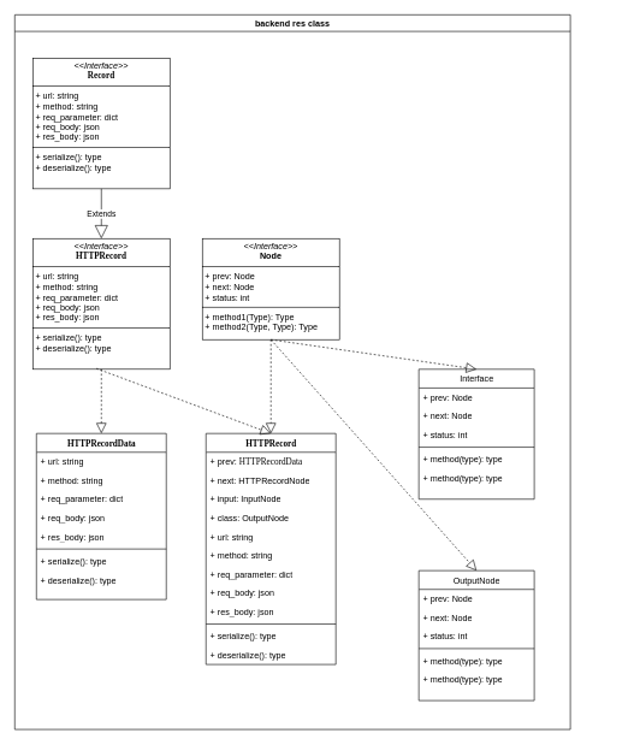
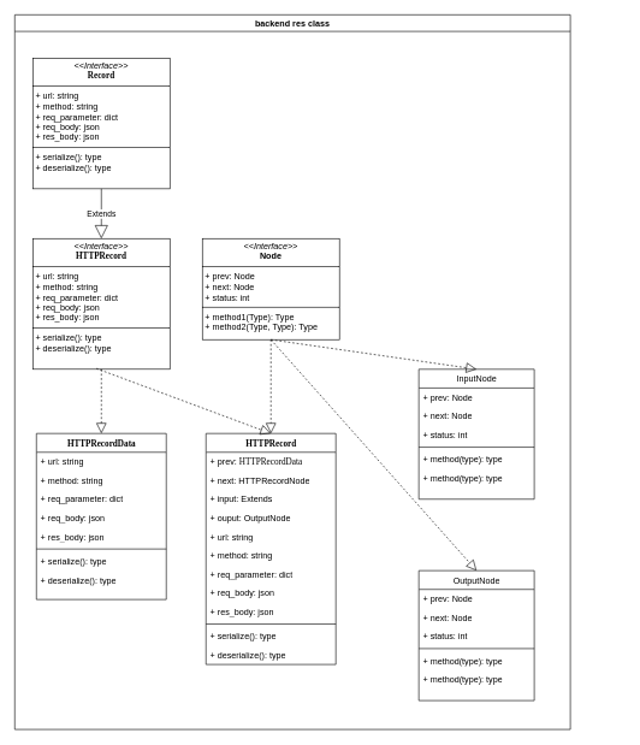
  <mxCell id="0" />
  <mxCell id="1" parent="0" />
  <mxCell id="2" style="edgeStyle=elbowEdgeStyle;html=1;labelBackgroundColor=none;startFill=0;startSize=8;endArrow=open;endFill=0;endSize=16;fontFamily=Verdana;fontSize=12;elbow=vertical;dashed=1;" parent="1" edge="1"><mxGeometry relative="1" as="geometry"><mxPoint x="865" y="155.233" as="targetPoint" /></mxGeometry></mxCell>
  <mxCell id="3" value="backend res class" style="swimlane;whiteSpace=wrap;html=1;" parent="1" vertex="1"><mxGeometry x="20" y="20" width="770" height="990" as="geometry"><mxRectangle x="50" y="50" width="140" height="30" as="alternateBounds" /></mxGeometry></mxCell>
  <mxCell id="4" value="&lt;p style=&quot;margin:0px;margin-top:4px;text-align:center;&quot;&gt;&lt;i&gt;&amp;lt;&amp;lt;Interface&amp;gt;&amp;gt;&lt;/i&gt;&lt;br&gt;&lt;span style=&quot;font-family: Verdana; font-weight: 700; text-wrap: nowrap;&quot;&gt;Record&lt;/span&gt;&lt;br&gt;&lt;/p&gt;&lt;hr size=&quot;1&quot; style=&quot;border-style:solid;&quot;&gt;&lt;p style=&quot;margin:0px;margin-left:4px;&quot;&gt;+ url: string&lt;br&gt;+ method: string&lt;br&gt;&lt;/p&gt;&lt;p style=&quot;margin:0px;margin-left:4px;&quot;&gt;+ req_parameter: dict&lt;br&gt;&lt;/p&gt;&lt;p style=&quot;margin:0px;margin-left:4px;&quot;&gt;+ req_body: json&lt;br&gt;&lt;/p&gt;&lt;p style=&quot;margin:0px;margin-left:4px;&quot;&gt;+ res_body: json&lt;br&gt;&lt;/p&gt;&lt;hr size=&quot;1&quot; style=&quot;border-style:solid;&quot;&gt;&lt;p style=&quot;margin:0px;margin-left:4px;&quot;&gt;+ serialize(): type&lt;br&gt;&lt;/p&gt;&lt;p style=&quot;margin:0px;margin-left:4px;&quot;&gt;+ deserialize(): type&lt;br&gt;&lt;/p&gt;" style="verticalAlign=top;align=left;overflow=fill;html=1;whiteSpace=wrap;" parent="3" vertex="1"><mxGeometry x="25" y="60" width="190" height="181" as="geometry" /></mxCell>
  <mxCell id="5" value="&lt;p style=&quot;margin:0px;margin-top:4px;text-align:center;&quot;&gt;&lt;i&gt;&amp;lt;&amp;lt;Interface&amp;gt;&amp;gt;&lt;/i&gt;&lt;br&gt;&lt;span style=&quot;font-family: Verdana; font-weight: 700; text-wrap: nowrap;&quot;&gt;HTTPRecord&lt;/span&gt;&lt;br&gt;&lt;/p&gt;&lt;hr size=&quot;1&quot; style=&quot;border-style:solid;&quot;&gt;&lt;p style=&quot;margin:0px;margin-left:4px;&quot;&gt;+ url: string&lt;br&gt;+ method: string&lt;br&gt;&lt;/p&gt;&lt;p style=&quot;margin:0px;margin-left:4px;&quot;&gt;+ req_parameter: dict&lt;br&gt;&lt;/p&gt;&lt;p style=&quot;margin:0px;margin-left:4px;&quot;&gt;+ req_body: json&lt;br&gt;&lt;/p&gt;&lt;p style=&quot;margin:0px;margin-left:4px;&quot;&gt;+ res_body: json&lt;br&gt;&lt;/p&gt;&lt;hr size=&quot;1&quot; style=&quot;border-style:solid;&quot;&gt;&lt;p style=&quot;margin:0px;margin-left:4px;&quot;&gt;+ serialize(): type&lt;br&gt;&lt;/p&gt;&lt;p style=&quot;margin:0px;margin-left:4px;&quot;&gt;+ deserialize(): type&lt;br&gt;&lt;/p&gt;" style="verticalAlign=top;align=left;overflow=fill;html=1;whiteSpace=wrap;" parent="3" vertex="1"><mxGeometry x="25" y="310" width="190" height="181" as="geometry" /></mxCell>
  <mxCell id="6" value="Extends" style="endArrow=block;endSize=16;endFill=0;html=1;rounded=0;exitX=0.5;exitY=1;exitDx=0;exitDy=0;" parent="3" source="4" target="5" edge="1"><mxGeometry width="160" relative="1" as="geometry"><mxPoint x="110" y="270" as="sourcePoint" /><mxPoint x="270" y="270" as="targetPoint" /></mxGeometry></mxCell>
  <mxCell id="7" value="&lt;p style=&quot;margin:0px;margin-top:4px;text-align:center;&quot;&gt;&lt;i&gt;&amp;lt;&amp;lt;Interface&amp;gt;&amp;gt;&lt;/i&gt;&lt;br&gt;&lt;b&gt;Node&lt;/b&gt;&lt;/p&gt;&lt;hr size=&quot;1&quot; style=&quot;border-style:solid;&quot;&gt;&lt;p style=&quot;margin:0px;margin-left:4px;&quot;&gt;+ prev: Node&lt;br&gt;+ next:&amp;nbsp;&lt;span style=&quot;background-color: initial;&quot;&gt;Node&lt;/span&gt;&lt;/p&gt;&lt;p style=&quot;margin:0px;margin-left:4px;&quot;&gt;&lt;span style=&quot;background-color: initial;&quot;&gt;+ status: int&lt;/span&gt;&lt;/p&gt;&lt;hr size=&quot;1&quot; style=&quot;border-style:solid;&quot;&gt;&lt;p style=&quot;margin:0px;margin-left:4px;&quot;&gt;+ method1(Type): Type&lt;br&gt;+ method2(Type, Type): Type&lt;/p&gt;" style="verticalAlign=top;align=left;overflow=fill;html=1;whiteSpace=wrap;" parent="3" vertex="1"><mxGeometry x="260" y="310" width="190" height="140" as="geometry" /></mxCell>
  <mxCell id="8" value="HTTPRecordData" style="swimlane;html=1;fontStyle=1;align=center;verticalAlign=top;childLayout=stackLayout;horizontal=1;startSize=26;horizontalStack=0;resizeParent=1;resizeLast=0;collapsible=1;marginBottom=0;swimlaneFillColor=#ffffff;rounded=0;shadow=0;comic=0;labelBackgroundColor=none;strokeWidth=1;fillColor=none;fontFamily=Verdana;fontSize=12" parent="3" vertex="1"><mxGeometry x="30" y="580" width="180" height="230" as="geometry"><mxRectangle x="75" y="630" width="150" height="30" as="alternateBounds" /></mxGeometry></mxCell>
  <mxCell id="9" value="+ url: string" style="text;html=1;strokeColor=none;fillColor=none;align=left;verticalAlign=top;spacingLeft=4;spacingRight=4;whiteSpace=wrap;overflow=hidden;rotatable=0;points=[[0,0.5],[1,0.5]];portConstraint=eastwest;" parent="8" vertex="1"><mxGeometry y="26" width="180" height="26" as="geometry" /></mxCell>
  <mxCell id="10" value="+ method: string" style="text;html=1;strokeColor=none;fillColor=none;align=left;verticalAlign=top;spacingLeft=4;spacingRight=4;whiteSpace=wrap;overflow=hidden;rotatable=0;points=[[0,0.5],[1,0.5]];portConstraint=eastwest;" parent="8" vertex="1"><mxGeometry y="52" width="180" height="26" as="geometry" /></mxCell>
  <mxCell id="11" value="+ req_parameter: dict" style="text;html=1;strokeColor=none;fillColor=none;align=left;verticalAlign=top;spacingLeft=4;spacingRight=4;whiteSpace=wrap;overflow=hidden;rotatable=0;points=[[0,0.5],[1,0.5]];portConstraint=eastwest;" parent="8" vertex="1"><mxGeometry y="78" width="180" height="26" as="geometry" /></mxCell>
  <mxCell id="12" value="+ req_body: json" style="text;html=1;strokeColor=none;fillColor=none;align=left;verticalAlign=top;spacingLeft=4;spacingRight=4;whiteSpace=wrap;overflow=hidden;rotatable=0;points=[[0,0.5],[1,0.5]];portConstraint=eastwest;" parent="8" vertex="1"><mxGeometry y="104" width="180" height="26" as="geometry" /></mxCell>
  <mxCell id="13" value="+ res_body: json" style="text;html=1;strokeColor=none;fillColor=none;align=left;verticalAlign=top;spacingLeft=4;spacingRight=4;whiteSpace=wrap;overflow=hidden;rotatable=0;points=[[0,0.5],[1,0.5]];portConstraint=eastwest;" parent="8" vertex="1"><mxGeometry y="130" width="180" height="26" as="geometry" /></mxCell>
  <mxCell id="14" value="" style="line;html=1;strokeWidth=1;fillColor=none;align=left;verticalAlign=middle;spacingTop=-1;spacingLeft=3;spacingRight=3;rotatable=0;labelPosition=right;points=[];portConstraint=eastwest;" parent="8" vertex="1"><mxGeometry y="156" width="180" height="8" as="geometry" /></mxCell>
  <mxCell id="15" value="+ serialize(): type" style="text;html=1;strokeColor=none;fillColor=none;align=left;verticalAlign=top;spacingLeft=4;spacingRight=4;whiteSpace=wrap;overflow=hidden;rotatable=0;points=[[0,0.5],[1,0.5]];portConstraint=eastwest;" parent="8" vertex="1"><mxGeometry y="164" width="180" height="26" as="geometry" /></mxCell>
  <mxCell id="16" value="+ deserialize(): type" style="text;html=1;strokeColor=none;fillColor=none;align=left;verticalAlign=top;spacingLeft=4;spacingRight=4;whiteSpace=wrap;overflow=hidden;rotatable=0;points=[[0,0.5],[1,0.5]];portConstraint=eastwest;" parent="8" vertex="1"><mxGeometry y="190" width="180" height="26" as="geometry" /></mxCell>
  <mxCell id="17" value="" style="endArrow=block;dashed=1;endFill=0;endSize=12;html=1;rounded=0;exitX=0.5;exitY=1;exitDx=0;exitDy=0;entryX=0.5;entryY=0;entryDx=0;entryDy=0;" parent="3" source="5" target="8" edge="1"><mxGeometry width="160" relative="1" as="geometry"><mxPoint x="110" y="520" as="sourcePoint" /><mxPoint x="270" y="520" as="targetPoint" /></mxGeometry></mxCell>
  <mxCell id="18" value="HTTPRecord" style="swimlane;html=1;fontStyle=1;align=center;verticalAlign=top;childLayout=stackLayout;horizontal=1;startSize=26;horizontalStack=0;resizeParent=1;resizeLast=0;collapsible=1;marginBottom=0;swimlaneFillColor=#ffffff;rounded=0;shadow=0;comic=0;labelBackgroundColor=none;strokeWidth=1;fillColor=none;fontFamily=Verdana;fontSize=12" parent="3" vertex="1"><mxGeometry x="265" y="580" width="180" height="320" as="geometry"><mxRectangle x="310" y="630" width="150" height="30" as="alternateBounds" /></mxGeometry></mxCell>
  <mxCell id="19" value="&lt;div style=&quot;text-align: left;&quot;&gt;&lt;span style=&quot;background-color: initial;&quot;&gt;+ prev:&amp;nbsp;&lt;/span&gt;&lt;span style=&quot;background-color: initial; text-align: left; text-wrap: nowrap;&quot;&gt;&lt;font face=&quot;Verdana&quot;&gt;HTTPRecordData&lt;/font&gt;&lt;/span&gt;&lt;/div&gt;" style="text;html=1;strokeColor=none;fillColor=none;align=left;verticalAlign=top;spacingLeft=4;spacingRight=4;whiteSpace=wrap;overflow=hidden;rotatable=0;points=[[0,0.5],[1,0.5]];portConstraint=eastwest;" parent="18" vertex="1"><mxGeometry y="26" width="180" height="26" as="geometry" /></mxCell>
  <mxCell id="20" value="+ next: HTTPRecordNode" style="text;html=1;strokeColor=none;fillColor=none;align=left;verticalAlign=top;spacingLeft=4;spacingRight=4;whiteSpace=wrap;overflow=hidden;rotatable=0;points=[[0,0.5],[1,0.5]];portConstraint=eastwest;" parent="18" vertex="1"><mxGeometry y="52" width="180" height="26" as="geometry" /></mxCell>
- <mxCell id="21" value="+ input: InputNode" style="text;html=1;strokeColor=none;fillColor=none;align=left;verticalAlign=top;spacingLeft=4;spacingRight=4;whiteSpace=wrap;overflow=hidden;rotatable=0;points=[[0,0.5],[1,0.5]];portConstraint=eastwest;" parent="18" vertex="1"><mxGeometry y="78" width="180" height="26" as="geometry" /></mxCell>
- <mxCell id="22" value="+ class: OutputNode" style="text;html=1;strokeColor=none;fillColor=none;align=left;verticalAlign=top;spacingLeft=4;spacingRight=4;whiteSpace=wrap;overflow=hidden;rotatable=0;points=[[0,0.5],[1,0.5]];portConstraint=eastwest;" parent="18" vertex="1"><mxGeometry y="104" width="180" height="26" as="geometry" /></mxCell>
+ <mxCell id="21" value="+ input: Extends" style="text;html=1;strokeColor=none;fillColor=none;align=left;verticalAlign=top;spacingLeft=4;spacingRight=4;whiteSpace=wrap;overflow=hidden;rotatable=0;points=[[0,0.5],[1,0.5]];portConstraint=eastwest;" parent="18" vertex="1"><mxGeometry y="78" width="180" height="26" as="geometry" /></mxCell>
+ <mxCell id="22" value="+ ouput: OutputNode" style="text;html=1;strokeColor=none;fillColor=none;align=left;verticalAlign=top;spacingLeft=4;spacingRight=4;whiteSpace=wrap;overflow=hidden;rotatable=0;points=[[0,0.5],[1,0.5]];portConstraint=eastwest;" parent="18" vertex="1"><mxGeometry y="104" width="180" height="26" as="geometry" /></mxCell>
  <mxCell id="23" value="+ url: string" style="text;html=1;strokeColor=none;fillColor=none;align=left;verticalAlign=top;spacingLeft=4;spacingRight=4;whiteSpace=wrap;overflow=hidden;rotatable=0;points=[[0,0.5],[1,0.5]];portConstraint=eastwest;" parent="18" vertex="1"><mxGeometry y="130" width="180" height="26" as="geometry" /></mxCell>
  <mxCell id="24" value="+ method: string" style="text;html=1;strokeColor=none;fillColor=none;align=left;verticalAlign=top;spacingLeft=4;spacingRight=4;whiteSpace=wrap;overflow=hidden;rotatable=0;points=[[0,0.5],[1,0.5]];portConstraint=eastwest;" parent="18" vertex="1"><mxGeometry y="156" width="180" height="26" as="geometry" /></mxCell>
  <mxCell id="25" value="+ req_parameter: dict" style="text;html=1;strokeColor=none;fillColor=none;align=left;verticalAlign=top;spacingLeft=4;spacingRight=4;whiteSpace=wrap;overflow=hidden;rotatable=0;points=[[0,0.5],[1,0.5]];portConstraint=eastwest;" parent="18" vertex="1"><mxGeometry y="182" width="180" height="26" as="geometry" /></mxCell>
  <mxCell id="26" value="+ req_body: json" style="text;html=1;strokeColor=none;fillColor=none;align=left;verticalAlign=top;spacingLeft=4;spacingRight=4;whiteSpace=wrap;overflow=hidden;rotatable=0;points=[[0,0.5],[1,0.5]];portConstraint=eastwest;" parent="18" vertex="1"><mxGeometry y="208" width="180" height="26" as="geometry" /></mxCell>
  <mxCell id="27" value="+ res_body: json" style="text;html=1;strokeColor=none;fillColor=none;align=left;verticalAlign=top;spacingLeft=4;spacingRight=4;whiteSpace=wrap;overflow=hidden;rotatable=0;points=[[0,0.5],[1,0.5]];portConstraint=eastwest;" parent="18" vertex="1"><mxGeometry y="234" width="180" height="26" as="geometry" /></mxCell>
  <mxCell id="28" value="" style="line;html=1;strokeWidth=1;fillColor=none;align=left;verticalAlign=middle;spacingTop=-1;spacingLeft=3;spacingRight=3;rotatable=0;labelPosition=right;points=[];portConstraint=eastwest;" parent="18" vertex="1"><mxGeometry y="260" width="180" height="8" as="geometry" /></mxCell>
  <mxCell id="29" value="+ serialize(): type" style="text;html=1;strokeColor=none;fillColor=none;align=left;verticalAlign=top;spacingLeft=4;spacingRight=4;whiteSpace=wrap;overflow=hidden;rotatable=0;points=[[0,0.5],[1,0.5]];portConstraint=eastwest;" parent="18" vertex="1"><mxGeometry y="268" width="180" height="26" as="geometry" /></mxCell>
  <mxCell id="30" value="+ deserialize(): type" style="text;html=1;strokeColor=none;fillColor=none;align=left;verticalAlign=top;spacingLeft=4;spacingRight=4;whiteSpace=wrap;overflow=hidden;rotatable=0;points=[[0,0.5],[1,0.5]];portConstraint=eastwest;" parent="18" vertex="1"><mxGeometry y="294" width="180" height="26" as="geometry" /></mxCell>
  <mxCell id="31" value="" style="endArrow=block;dashed=1;endFill=0;endSize=12;html=1;rounded=0;exitX=0.5;exitY=1;exitDx=0;exitDy=0;entryX=0.5;entryY=0;entryDx=0;entryDy=0;" parent="3" source="7" target="18" edge="1"><mxGeometry width="160" relative="1" as="geometry"><mxPoint x="320" y="260" as="sourcePoint" /><mxPoint x="480" y="260" as="targetPoint" /></mxGeometry></mxCell>
  <mxCell id="32" value="" style="endArrow=block;dashed=1;endFill=0;endSize=12;html=1;rounded=0;exitX=0.463;exitY=0.994;exitDx=0;exitDy=0;exitPerimeter=0;entryX=0.5;entryY=0;entryDx=0;entryDy=0;" parent="3" source="5" target="18" edge="1"><mxGeometry width="160" relative="1" as="geometry"><mxPoint x="100" y="550" as="sourcePoint" /><mxPoint x="260" y="550" as="targetPoint" /></mxGeometry></mxCell>
- <mxCell id="33" value="&lt;span style=&quot;font-family: Helvetica; font-weight: 400; text-align: left; text-wrap: wrap;&quot;&gt;Interface&lt;/span&gt;" style="swimlane;html=1;fontStyle=1;align=center;verticalAlign=top;childLayout=stackLayout;horizontal=1;startSize=26;horizontalStack=0;resizeParent=1;resizeLast=0;collapsible=1;marginBottom=0;swimlaneFillColor=#ffffff;rounded=0;shadow=0;comic=0;labelBackgroundColor=none;strokeWidth=1;fillColor=none;fontFamily=Verdana;fontSize=12" parent="3" vertex="1"><mxGeometry x="560" y="491" width="160" height="180" as="geometry"><mxRectangle x="610" y="541" width="100" height="30" as="alternateBounds" /></mxGeometry></mxCell>
+ <mxCell id="33" value="&lt;span style=&quot;font-family: Helvetica; font-weight: 400; text-align: left; text-wrap: wrap;&quot;&gt;InputNode&lt;/span&gt;" style="swimlane;html=1;fontStyle=1;align=center;verticalAlign=top;childLayout=stackLayout;horizontal=1;startSize=26;horizontalStack=0;resizeParent=1;resizeLast=0;collapsible=1;marginBottom=0;swimlaneFillColor=#ffffff;rounded=0;shadow=0;comic=0;labelBackgroundColor=none;strokeWidth=1;fillColor=none;fontFamily=Verdana;fontSize=12" parent="3" vertex="1"><mxGeometry x="560" y="491" width="160" height="180" as="geometry"><mxRectangle x="610" y="541" width="100" height="30" as="alternateBounds" /></mxGeometry></mxCell>
  <mxCell id="34" value="+ prev: Node" style="text;html=1;strokeColor=none;fillColor=none;align=left;verticalAlign=top;spacingLeft=4;spacingRight=4;whiteSpace=wrap;overflow=hidden;rotatable=0;points=[[0,0.5],[1,0.5]];portConstraint=eastwest;" parent="33" vertex="1"><mxGeometry y="26" width="160" height="26" as="geometry" /></mxCell>
  <mxCell id="35" value="+ next: Node" style="text;html=1;strokeColor=none;fillColor=none;align=left;verticalAlign=top;spacingLeft=4;spacingRight=4;whiteSpace=wrap;overflow=hidden;rotatable=0;points=[[0,0.5],[1,0.5]];portConstraint=eastwest;" parent="33" vertex="1"><mxGeometry y="52" width="160" height="26" as="geometry" /></mxCell>
  <mxCell id="36" value="+ status: int" style="text;html=1;strokeColor=none;fillColor=none;align=left;verticalAlign=top;spacingLeft=4;spacingRight=4;whiteSpace=wrap;overflow=hidden;rotatable=0;points=[[0,0.5],[1,0.5]];portConstraint=eastwest;" parent="33" vertex="1"><mxGeometry y="78" width="160" height="26" as="geometry" /></mxCell>
  <mxCell id="37" value="" style="line;html=1;strokeWidth=1;fillColor=none;align=left;verticalAlign=middle;spacingTop=-1;spacingLeft=3;spacingRight=3;rotatable=0;labelPosition=right;points=[];portConstraint=eastwest;" parent="33" vertex="1"><mxGeometry y="104" width="160" height="8" as="geometry" /></mxCell>
  <mxCell id="38" value="+ method(type): type" style="text;html=1;strokeColor=none;fillColor=none;align=left;verticalAlign=top;spacingLeft=4;spacingRight=4;whiteSpace=wrap;overflow=hidden;rotatable=0;points=[[0,0.5],[1,0.5]];portConstraint=eastwest;" parent="33" vertex="1"><mxGeometry y="112" width="160" height="26" as="geometry" /></mxCell>
  <mxCell id="39" value="+ method(type): type" style="text;html=1;strokeColor=none;fillColor=none;align=left;verticalAlign=top;spacingLeft=4;spacingRight=4;whiteSpace=wrap;overflow=hidden;rotatable=0;points=[[0,0.5],[1,0.5]];portConstraint=eastwest;" parent="33" vertex="1"><mxGeometry y="138" width="160" height="26" as="geometry" /></mxCell>
  <mxCell id="40" value="" style="endArrow=block;dashed=1;endFill=0;endSize=12;html=1;rounded=0;entryX=0.5;entryY=0;entryDx=0;entryDy=0;exitX=0.5;exitY=1;exitDx=0;exitDy=0;" parent="3" source="7" target="33" edge="1"><mxGeometry width="160" relative="1" as="geometry"><mxPoint x="330" y="450" as="sourcePoint" /><mxPoint x="510" y="480" as="targetPoint" /></mxGeometry></mxCell>
  <mxCell id="41" value="&lt;span style=&quot;font-family: Helvetica; font-weight: 400; text-align: left; text-wrap: wrap;&quot;&gt;OutputNode&lt;/span&gt;" style="swimlane;html=1;fontStyle=1;align=center;verticalAlign=top;childLayout=stackLayout;horizontal=1;startSize=26;horizontalStack=0;resizeParent=1;resizeLast=0;collapsible=1;marginBottom=0;swimlaneFillColor=#ffffff;rounded=0;shadow=0;comic=0;labelBackgroundColor=none;strokeWidth=1;fillColor=none;fontFamily=Verdana;fontSize=12" parent="3" vertex="1"><mxGeometry x="560" y="770" width="160" height="180" as="geometry"><mxRectangle x="610" y="820" width="110" height="30" as="alternateBounds" /></mxGeometry></mxCell>
  <mxCell id="42" value="+ prev: Node" style="text;html=1;strokeColor=none;fillColor=none;align=left;verticalAlign=top;spacingLeft=4;spacingRight=4;whiteSpace=wrap;overflow=hidden;rotatable=0;points=[[0,0.5],[1,0.5]];portConstraint=eastwest;" parent="41" vertex="1"><mxGeometry y="26" width="160" height="26" as="geometry" /></mxCell>
  <mxCell id="43" value="+ next: Node" style="text;html=1;strokeColor=none;fillColor=none;align=left;verticalAlign=top;spacingLeft=4;spacingRight=4;whiteSpace=wrap;overflow=hidden;rotatable=0;points=[[0,0.5],[1,0.5]];portConstraint=eastwest;" parent="41" vertex="1"><mxGeometry y="52" width="160" height="26" as="geometry" /></mxCell>
  <mxCell id="44" value="+ status: int" style="text;html=1;strokeColor=none;fillColor=none;align=left;verticalAlign=top;spacingLeft=4;spacingRight=4;whiteSpace=wrap;overflow=hidden;rotatable=0;points=[[0,0.5],[1,0.5]];portConstraint=eastwest;" parent="41" vertex="1"><mxGeometry y="78" width="160" height="26" as="geometry" /></mxCell>
  <mxCell id="45" value="" style="line;html=1;strokeWidth=1;fillColor=none;align=left;verticalAlign=middle;spacingTop=-1;spacingLeft=3;spacingRight=3;rotatable=0;labelPosition=right;points=[];portConstraint=eastwest;" parent="41" vertex="1"><mxGeometry y="104" width="160" height="8" as="geometry" /></mxCell>
  <mxCell id="46" value="+ method(type): type" style="text;html=1;strokeColor=none;fillColor=none;align=left;verticalAlign=top;spacingLeft=4;spacingRight=4;whiteSpace=wrap;overflow=hidden;rotatable=0;points=[[0,0.5],[1,0.5]];portConstraint=eastwest;" parent="41" vertex="1"><mxGeometry y="112" width="160" height="26" as="geometry" /></mxCell>
  <mxCell id="47" value="+ method(type): type" style="text;html=1;strokeColor=none;fillColor=none;align=left;verticalAlign=top;spacingLeft=4;spacingRight=4;whiteSpace=wrap;overflow=hidden;rotatable=0;points=[[0,0.5],[1,0.5]];portConstraint=eastwest;" parent="41" vertex="1"><mxGeometry y="138" width="160" height="26" as="geometry" /></mxCell>
  <mxCell id="48" value="" style="endArrow=block;dashed=1;endFill=0;endSize=12;html=1;rounded=0;entryX=0.5;entryY=0;entryDx=0;entryDy=0;exitX=0.5;exitY=1;exitDx=0;exitDy=0;" parent="3" source="7" target="41" edge="1"><mxGeometry width="160" relative="1" as="geometry"><mxPoint x="360" y="470" as="sourcePoint" /><mxPoint x="690" y="500" as="targetPoint" /></mxGeometry></mxCell>
